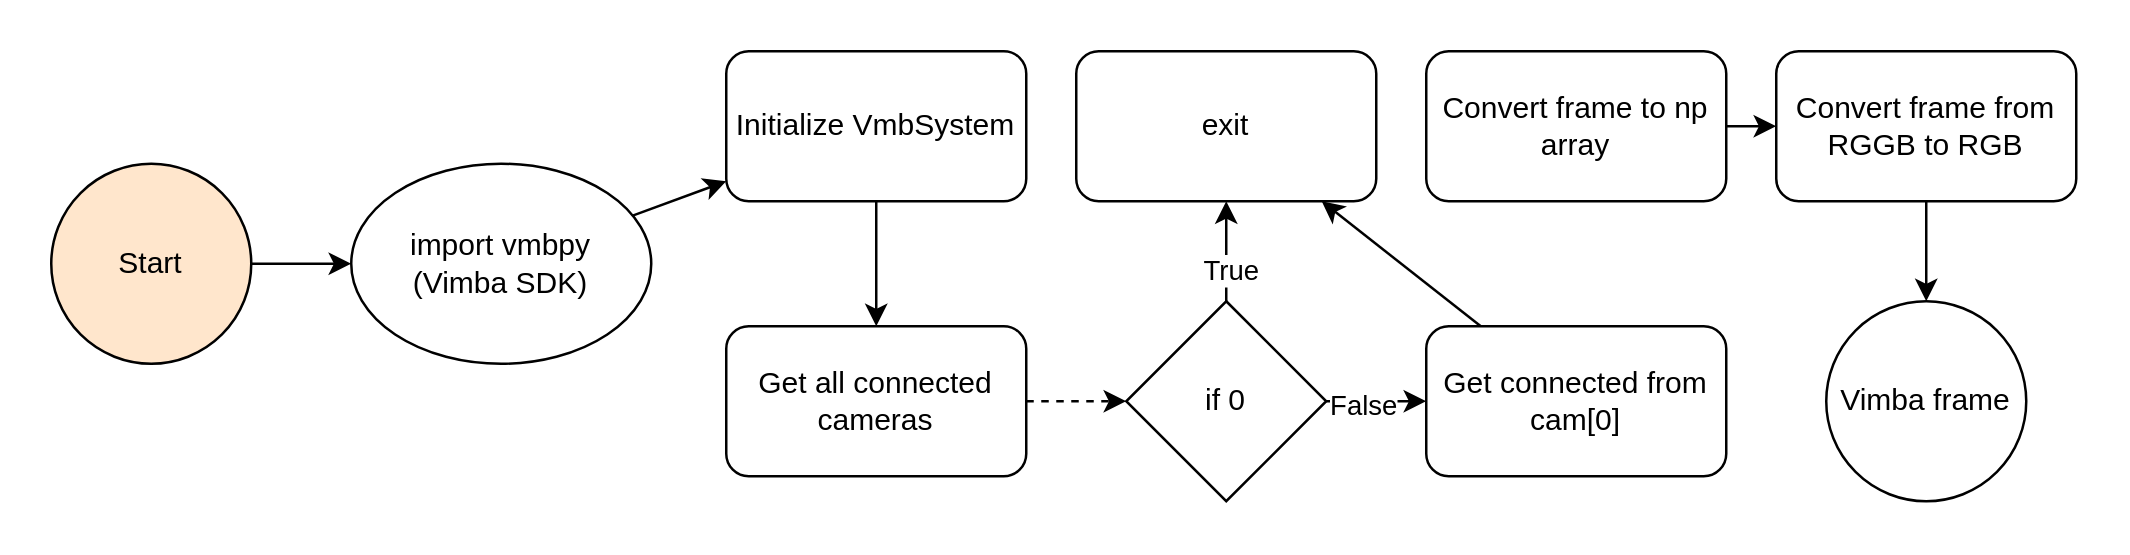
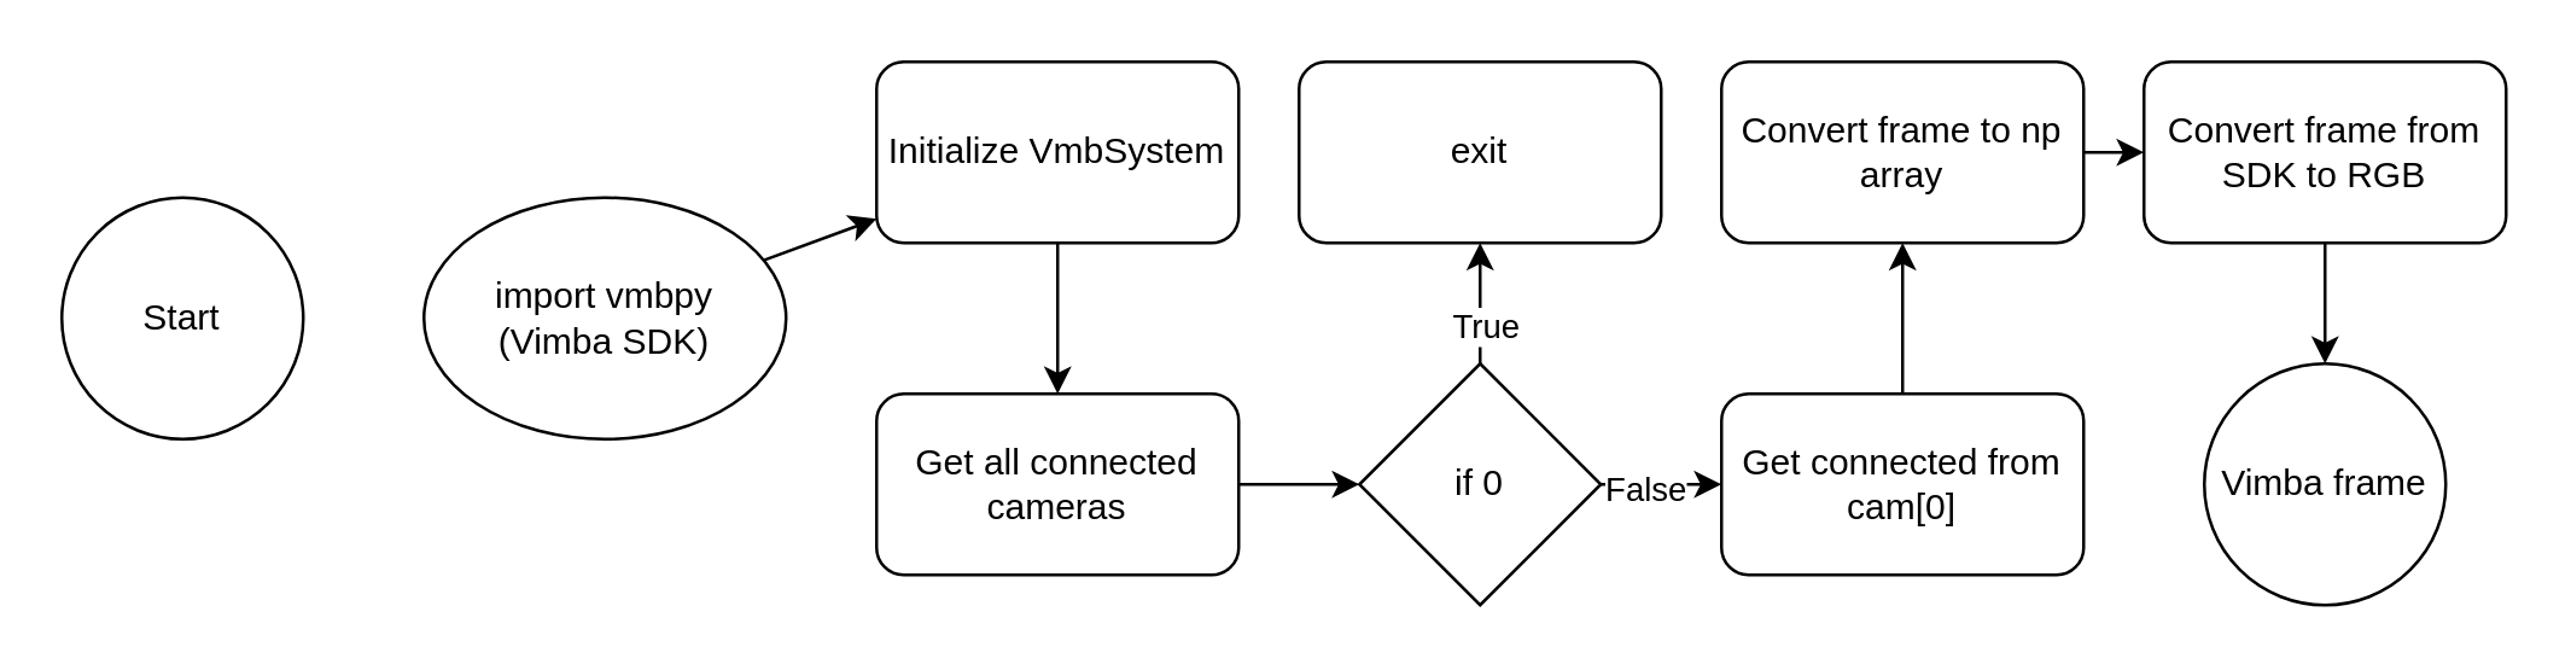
  <mxCell id="0" />
  <mxCell id="1" parent="0" />
- <mxCell id="2" value="" style="edgeStyle=none;html=1;" edge="1" parent="1" source="3" target="5"><mxGeometry relative="1" as="geometry" /></mxCell>
- <mxCell id="3" value="Start" style="ellipse;whiteSpace=wrap;html=1;aspect=fixed;fillColor=#ffe6cc;" vertex="1" parent="1"><mxGeometry x="20" y="65" width="80" height="80" as="geometry" /></mxCell>
+ <mxCell id="3" value="Start" style="ellipse;whiteSpace=wrap;html=1;aspect=fixed;" vertex="1" parent="1"><mxGeometry x="20" y="65" width="80" height="80" as="geometry" /></mxCell>
  <mxCell id="4" value="" style="edgeStyle=none;html=1;" edge="1" parent="1" source="5" target="7"><mxGeometry relative="1" as="geometry" /></mxCell>
  <mxCell id="5" value="import vmbpy&lt;br&gt;(Vimba SDK)" style="ellipse;whiteSpace=wrap;html=1;" vertex="1" parent="1"><mxGeometry x="140" y="65" width="120" height="80" as="geometry" /></mxCell>
  <mxCell id="6" value="" style="edgeStyle=none;html=1;" edge="1" parent="1" source="7" target="9"><mxGeometry relative="1" as="geometry" /></mxCell>
  <mxCell id="7" value="Initialize&amp;nbsp;VmbSystem" style="rounded=1;whiteSpace=wrap;html=1;" vertex="1" parent="1"><mxGeometry x="290" y="20" width="120" height="60" as="geometry" /></mxCell>
- <mxCell id="8" value="" style="edgeStyle=none;html=1;dashed=1;" edge="1" parent="1" source="9" target="14"><mxGeometry relative="1" as="geometry" /></mxCell>
+ <mxCell id="8" value="" style="edgeStyle=none;html=1;" edge="1" parent="1" source="9" target="14"><mxGeometry relative="1" as="geometry" /></mxCell>
  <mxCell id="9" value="Get all connected cameras" style="rounded=1;whiteSpace=wrap;html=1;" vertex="1" parent="1"><mxGeometry x="290" y="130" width="120" height="60" as="geometry" /></mxCell>
  <mxCell id="10" value="" style="edgeStyle=none;html=1;" edge="1" parent="1" source="14" target="15"><mxGeometry relative="1" as="geometry" /></mxCell>
  <mxCell id="11" value="True" style="edgeLabel;html=1;align=center;verticalAlign=middle;resizable=0;points=[];" vertex="1" connectable="0" parent="10"><mxGeometry x="-0.333" y="-1" relative="1" as="geometry"><mxPoint as="offset" /></mxGeometry></mxCell>
  <mxCell id="12" value="" style="edgeStyle=none;html=1;" edge="1" parent="1" source="14"><mxGeometry relative="1" as="geometry"><mxPoint x="570" y="160" as="targetPoint" /></mxGeometry></mxCell>
  <mxCell id="13" value="False" style="edgeLabel;html=1;align=center;verticalAlign=middle;resizable=0;points=[];" vertex="1" connectable="0" parent="12"><mxGeometry x="-0.307" y="-1" relative="1" as="geometry"><mxPoint as="offset" /></mxGeometry></mxCell>
  <mxCell id="14" value="if 0" style="rhombus;whiteSpace=wrap;html=1;" vertex="1" parent="1"><mxGeometry x="450" y="120" width="80" height="80" as="geometry" /></mxCell>
  <mxCell id="15" value="exit" style="rounded=1;whiteSpace=wrap;html=1;" vertex="1" parent="1"><mxGeometry x="430" y="20" width="120" height="60" as="geometry" /></mxCell>
- <mxCell id="16" value="" style="edgeStyle=none;html=1;" edge="1" parent="1" source="17" target="15"><mxGeometry relative="1" as="geometry" /></mxCell>
+ <mxCell id="16" value="" style="edgeStyle=none;html=1;" edge="1" parent="1" source="17" target="19"><mxGeometry relative="1" as="geometry" /></mxCell>
  <mxCell id="17" value="Get connected from &lt;br&gt;cam[0]" style="rounded=1;whiteSpace=wrap;html=1;" vertex="1" parent="1"><mxGeometry x="570" y="130" width="120" height="60" as="geometry" /></mxCell>
  <mxCell id="18" value="" style="edgeStyle=none;html=1;" edge="1" parent="1" source="19" target="21"><mxGeometry relative="1" as="geometry" /></mxCell>
  <mxCell id="19" value="Convert frame to np array" style="rounded=1;whiteSpace=wrap;html=1;" vertex="1" parent="1"><mxGeometry x="570" y="20" width="120" height="60" as="geometry" /></mxCell>
  <mxCell id="20" value="" style="edgeStyle=none;html=1;" edge="1" parent="1" source="21" target="22"><mxGeometry relative="1" as="geometry" /></mxCell>
- <mxCell id="21" value="Convert frame from RGGB to RGB" style="rounded=1;whiteSpace=wrap;html=1;" vertex="1" parent="1"><mxGeometry x="710" y="20" width="120" height="60" as="geometry" /></mxCell>
+ <mxCell id="21" value="Convert frame from SDK to RGB" style="rounded=1;whiteSpace=wrap;html=1;" vertex="1" parent="1"><mxGeometry x="710" y="20" width="120" height="60" as="geometry" /></mxCell>
  <mxCell id="22" value="Vimba frame" style="ellipse;whiteSpace=wrap;html=1;aspect=fixed;" vertex="1" parent="1"><mxGeometry x="730" y="120" width="80" height="80" as="geometry" /></mxCell>
